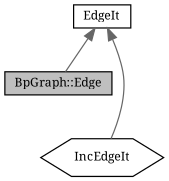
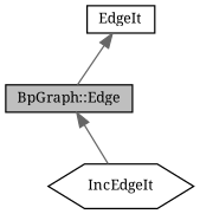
  digraph {
    fontname="Noto Serif"
    node [color=black fillcolor=white fontname="Noto Serif" fontsize=10 shape=box style=filled]
    edge [color=gray40 dir=back fontname="Noto Serif" fontsize=10 labelfontname=FreeSans labelfontsize=10 style=solid]
    n1 [fillcolor=grey75 fontcolor=black height=0.2 label="BpGraph::Edge" width=0.4]
    n2 [height=0.2 label=IncEdgeIt shape=hexagon width=0.4]
    n3 [height=0.2 label=EdgeIt width=0.4]
-   n3 -> n2
+   n1 -> n2
    n3 -> n1
  }
